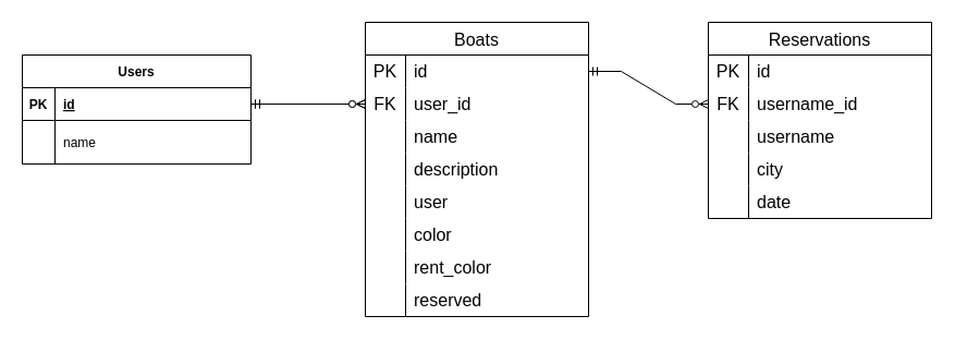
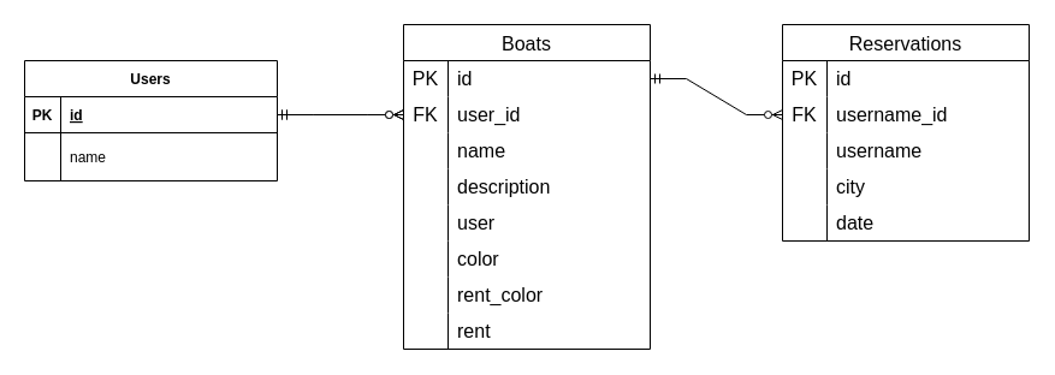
  <mxCell id="0" />
  <mxCell id="1" parent="0" />
  <mxCell id="2" value="Users" style="shape=table;startSize=30;container=1;collapsible=1;childLayout=tableLayout;fixedRows=1;rowLines=0;fontStyle=1;align=center;resizeLast=1;" parent="1" vertex="1"><mxGeometry y="50" width="210" height="100" as="geometry" x="20" /></mxCell>
  <mxCell id="3" value="" style="shape=partialRectangle;collapsible=0;dropTarget=0;pointerEvents=0;fillColor=none;points=[[0,0.5],[1,0.5]];portConstraint=eastwest;top=0;left=0;right=0;bottom=1;" parent="2" vertex="1"><mxGeometry y="30" width="210" height="30" as="geometry" /></mxCell>
  <mxCell id="4" value="PK" style="shape=partialRectangle;overflow=hidden;connectable=0;fillColor=none;top=0;left=0;bottom=0;right=0;fontStyle=1;" parent="3" vertex="1"><mxGeometry width="30" height="30" as="geometry"><mxRectangle width="30" height="30" as="alternateBounds" /></mxGeometry></mxCell>
  <mxCell id="5" value="id" style="shape=partialRectangle;overflow=hidden;connectable=0;fillColor=none;top=0;left=0;bottom=0;right=0;align=left;spacingLeft=6;fontStyle=5;" parent="3" vertex="1"><mxGeometry x="30" width="180" height="30" as="geometry"><mxRectangle width="180" height="30" as="alternateBounds" /></mxGeometry></mxCell>
  <mxCell id="6" value="" style="shape=partialRectangle;collapsible=0;dropTarget=0;pointerEvents=0;fillColor=none;points=[[0,0.5],[1,0.5]];portConstraint=eastwest;top=0;left=0;right=0;bottom=0;" parent="2" vertex="1"><mxGeometry y="60" width="210" height="40" as="geometry" /></mxCell>
  <mxCell id="7" value="" style="shape=partialRectangle;overflow=hidden;connectable=0;fillColor=none;top=0;left=0;bottom=0;right=0;" parent="6" vertex="1"><mxGeometry width="30" height="40" as="geometry"><mxRectangle width="30" height="40" as="alternateBounds" /></mxGeometry></mxCell>
  <mxCell id="8" value="name" style="shape=partialRectangle;overflow=hidden;connectable=0;fillColor=none;top=0;left=0;bottom=0;right=0;align=left;spacingLeft=6;" parent="6" vertex="1"><mxGeometry x="30" width="180" height="40" as="geometry"><mxRectangle width="180" height="40" as="alternateBounds" /></mxGeometry></mxCell>
  <mxCell id="9" value="Boats" style="shape=table;startSize=30;container=1;collapsible=0;childLayout=tableLayout;fixedRows=1;rowLines=0;fontStyle=0;strokeColor=default;fontSize=16;" vertex="1" parent="1"><mxGeometry x="335" y="20" width="205" height="270" as="geometry" /></mxCell>
  <mxCell id="10" value="" style="shape=tableRow;horizontal=0;startSize=0;swimlaneHead=0;swimlaneBody=0;top=0;left=0;bottom=0;right=0;collapsible=0;dropTarget=0;fillColor=none;points=[[0,0.5],[1,0.5]];portConstraint=eastwest;strokeColor=inherit;fontSize=16;" vertex="1" parent="9"><mxGeometry y="30" width="205" height="30" as="geometry" /></mxCell>
  <mxCell id="11" value="PK" style="shape=partialRectangle;html=1;whiteSpace=wrap;connectable=0;fillColor=none;top=0;left=0;bottom=0;right=0;overflow=hidden;pointerEvents=1;strokeColor=inherit;fontSize=16;" vertex="1" parent="10"><mxGeometry width="37" height="30" as="geometry"><mxRectangle width="37" height="30" as="alternateBounds" /></mxGeometry></mxCell>
  <mxCell id="12" value="id" style="shape=partialRectangle;html=1;whiteSpace=wrap;connectable=0;fillColor=none;top=0;left=0;bottom=0;right=0;align=left;spacingLeft=6;overflow=hidden;strokeColor=inherit;fontSize=16;" vertex="1" parent="10"><mxGeometry x="37" width="168" height="30" as="geometry"><mxRectangle width="168" height="30" as="alternateBounds" /></mxGeometry></mxCell>
  <mxCell id="13" value="" style="shape=tableRow;horizontal=0;startSize=0;swimlaneHead=0;swimlaneBody=0;top=0;left=0;bottom=0;right=0;collapsible=0;dropTarget=0;fillColor=none;points=[[0,0.5],[1,0.5]];portConstraint=eastwest;strokeColor=inherit;fontSize=16;" vertex="1" parent="9"><mxGeometry y="60" width="205" height="30" as="geometry" /></mxCell>
  <mxCell id="14" value="FK" style="shape=partialRectangle;html=1;whiteSpace=wrap;connectable=0;fillColor=none;top=0;left=0;bottom=0;right=0;overflow=hidden;strokeColor=inherit;fontSize=16;" vertex="1" parent="13"><mxGeometry width="37" height="30" as="geometry"><mxRectangle width="37" height="30" as="alternateBounds" /></mxGeometry></mxCell>
  <mxCell id="15" value="user_id" style="shape=partialRectangle;html=1;whiteSpace=wrap;connectable=0;fillColor=none;top=0;left=0;bottom=0;right=0;align=left;spacingLeft=6;overflow=hidden;strokeColor=inherit;fontSize=16;" vertex="1" parent="13"><mxGeometry x="37" width="168" height="30" as="geometry"><mxRectangle width="168" height="30" as="alternateBounds" /></mxGeometry></mxCell>
  <mxCell id="16" value="" style="shape=tableRow;horizontal=0;startSize=0;swimlaneHead=0;swimlaneBody=0;top=0;left=0;bottom=0;right=0;collapsible=0;dropTarget=0;fillColor=none;points=[[0,0.5],[1,0.5]];portConstraint=eastwest;strokeColor=inherit;fontSize=16;" vertex="1" parent="9"><mxGeometry y="90" width="205" height="30" as="geometry" /></mxCell>
  <mxCell id="17" value="" style="shape=partialRectangle;html=1;whiteSpace=wrap;connectable=0;fillColor=none;top=0;left=0;bottom=0;right=0;overflow=hidden;strokeColor=inherit;fontSize=16;" vertex="1" parent="16"><mxGeometry width="37" height="30" as="geometry"><mxRectangle width="37" height="30" as="alternateBounds" /></mxGeometry></mxCell>
  <mxCell id="18" value="name" style="shape=partialRectangle;html=1;whiteSpace=wrap;connectable=0;fillColor=none;top=0;left=0;bottom=0;right=0;align=left;spacingLeft=6;overflow=hidden;strokeColor=inherit;fontSize=16;" vertex="1" parent="16"><mxGeometry x="37" width="168" height="30" as="geometry"><mxRectangle width="168" height="30" as="alternateBounds" /></mxGeometry></mxCell>
  <mxCell id="19" value="" style="shape=tableRow;horizontal=0;startSize=0;swimlaneHead=0;swimlaneBody=0;top=0;left=0;bottom=0;right=0;collapsible=0;dropTarget=0;fillColor=none;points=[[0,0.5],[1,0.5]];portConstraint=eastwest;strokeColor=inherit;fontSize=16;" vertex="1" parent="9"><mxGeometry y="120" width="205" height="30" as="geometry" /></mxCell>
  <mxCell id="20" value="" style="shape=partialRectangle;html=1;whiteSpace=wrap;connectable=0;fillColor=none;top=0;left=0;bottom=0;right=0;overflow=hidden;strokeColor=inherit;fontSize=16;" vertex="1" parent="19"><mxGeometry width="37" height="30" as="geometry"><mxRectangle width="37" height="30" as="alternateBounds" /></mxGeometry></mxCell>
  <mxCell id="21" value="description" style="shape=partialRectangle;html=1;whiteSpace=wrap;connectable=0;fillColor=none;top=0;left=0;bottom=0;right=0;align=left;spacingLeft=6;overflow=hidden;strokeColor=inherit;fontSize=16;" vertex="1" parent="19"><mxGeometry x="37" width="168" height="30" as="geometry"><mxRectangle width="168" height="30" as="alternateBounds" /></mxGeometry></mxCell>
  <mxCell id="22" value="" style="shape=tableRow;horizontal=0;startSize=0;swimlaneHead=0;swimlaneBody=0;top=0;left=0;bottom=0;right=0;collapsible=0;dropTarget=0;fillColor=none;points=[[0,0.5],[1,0.5]];portConstraint=eastwest;strokeColor=inherit;fontSize=16;" vertex="1" parent="9"><mxGeometry y="150" width="205" height="30" as="geometry" /></mxCell>
  <mxCell id="23" value="" style="shape=partialRectangle;html=1;whiteSpace=wrap;connectable=0;fillColor=none;top=0;left=0;bottom=0;right=0;overflow=hidden;strokeColor=inherit;fontSize=16;" vertex="1" parent="22"><mxGeometry width="37" height="30" as="geometry"><mxRectangle width="37" height="30" as="alternateBounds" /></mxGeometry></mxCell>
  <mxCell id="24" value="user" style="shape=partialRectangle;html=1;whiteSpace=wrap;connectable=0;fillColor=none;top=0;left=0;bottom=0;right=0;align=left;spacingLeft=6;overflow=hidden;strokeColor=inherit;fontSize=16;" vertex="1" parent="22"><mxGeometry x="37" width="168" height="30" as="geometry"><mxRectangle width="168" height="30" as="alternateBounds" /></mxGeometry></mxCell>
  <mxCell id="25" value="" style="shape=tableRow;horizontal=0;startSize=0;swimlaneHead=0;swimlaneBody=0;top=0;left=0;bottom=0;right=0;collapsible=0;dropTarget=0;fillColor=none;points=[[0,0.5],[1,0.5]];portConstraint=eastwest;strokeColor=inherit;fontSize=16;" vertex="1" parent="9"><mxGeometry y="180" width="205" height="30" as="geometry" /></mxCell>
  <mxCell id="26" value="" style="shape=partialRectangle;html=1;whiteSpace=wrap;connectable=0;fillColor=none;top=0;left=0;bottom=0;right=0;overflow=hidden;strokeColor=inherit;fontSize=16;" vertex="1" parent="25"><mxGeometry width="37" height="30" as="geometry"><mxRectangle width="37" height="30" as="alternateBounds" /></mxGeometry></mxCell>
  <mxCell id="27" value="color" style="shape=partialRectangle;html=1;whiteSpace=wrap;connectable=0;fillColor=none;top=0;left=0;bottom=0;right=0;align=left;spacingLeft=6;overflow=hidden;strokeColor=inherit;fontSize=16;" vertex="1" parent="25"><mxGeometry x="37" width="168" height="30" as="geometry"><mxRectangle width="168" height="30" as="alternateBounds" /></mxGeometry></mxCell>
  <mxCell id="28" value="" style="shape=tableRow;horizontal=0;startSize=0;swimlaneHead=0;swimlaneBody=0;top=0;left=0;bottom=0;right=0;collapsible=0;dropTarget=0;fillColor=none;points=[[0,0.5],[1,0.5]];portConstraint=eastwest;strokeColor=inherit;fontSize=16;" vertex="1" parent="9"><mxGeometry y="210" width="205" height="30" as="geometry" /></mxCell>
  <mxCell id="29" value="" style="shape=partialRectangle;html=1;whiteSpace=wrap;connectable=0;fillColor=none;top=0;left=0;bottom=0;right=0;overflow=hidden;strokeColor=inherit;fontSize=16;" vertex="1" parent="28"><mxGeometry width="37" height="30" as="geometry"><mxRectangle width="37" height="30" as="alternateBounds" /></mxGeometry></mxCell>
  <mxCell id="30" value="rent_color" style="shape=partialRectangle;html=1;whiteSpace=wrap;connectable=0;fillColor=none;top=0;left=0;bottom=0;right=0;align=left;spacingLeft=6;overflow=hidden;strokeColor=inherit;fontSize=16;" vertex="1" parent="28"><mxGeometry x="37" width="168" height="30" as="geometry"><mxRectangle width="168" height="30" as="alternateBounds" /></mxGeometry></mxCell>
  <mxCell id="31" value="" style="shape=tableRow;horizontal=0;startSize=0;swimlaneHead=0;swimlaneBody=0;top=0;left=0;bottom=0;right=0;collapsible=0;dropTarget=0;fillColor=none;points=[[0,0.5],[1,0.5]];portConstraint=eastwest;strokeColor=inherit;fontSize=16;" vertex="1" parent="9"><mxGeometry y="240" width="205" height="30" as="geometry" /></mxCell>
  <mxCell id="32" value="" style="shape=partialRectangle;html=1;whiteSpace=wrap;connectable=0;fillColor=none;top=0;left=0;bottom=0;right=0;overflow=hidden;strokeColor=inherit;fontSize=16;" vertex="1" parent="31"><mxGeometry width="37" height="30" as="geometry"><mxRectangle width="37" height="30" as="alternateBounds" /></mxGeometry></mxCell>
- <mxCell id="33" value="reserved" style="shape=partialRectangle;html=1;whiteSpace=wrap;connectable=0;fillColor=none;top=0;left=0;bottom=0;right=0;align=left;spacingLeft=6;overflow=hidden;strokeColor=inherit;fontSize=16;" vertex="1" parent="31"><mxGeometry x="37" width="168" height="30" as="geometry"><mxRectangle width="168" height="30" as="alternateBounds" /></mxGeometry></mxCell>
+ <mxCell id="33" value="rent" style="shape=partialRectangle;html=1;whiteSpace=wrap;connectable=0;fillColor=none;top=0;left=0;bottom=0;right=0;align=left;spacingLeft=6;overflow=hidden;strokeColor=inherit;fontSize=16;" vertex="1" parent="31"><mxGeometry x="37" width="168" height="30" as="geometry"><mxRectangle width="168" height="30" as="alternateBounds" /></mxGeometry></mxCell>
  <mxCell id="34" value="" style="edgeStyle=entityRelationEdgeStyle;fontSize=12;html=1;endArrow=ERzeroToMany;startArrow=ERmandOne;rounded=0;exitX=1;exitY=0.5;exitDx=0;exitDy=0;entryX=0;entryY=0.5;entryDx=0;entryDy=0;" edge="1" parent="1" source="3" target="13"><mxGeometry width="100" height="100" relative="1" as="geometry"><mxPoint x="310" y="45" as="sourcePoint" /><mxPoint x="440" y="75" as="targetPoint" /><Array as="points"><mxPoint x="450" y="70" /></Array></mxGeometry></mxCell>
  <mxCell id="35" value="Reservations" style="shape=table;startSize=30;container=1;collapsible=0;childLayout=tableLayout;fixedRows=1;rowLines=0;fontStyle=0;strokeColor=default;fontSize=16;" vertex="1" parent="1"><mxGeometry x="650" y="20" width="205" height="180" as="geometry" /></mxCell>
  <mxCell id="36" value="" style="shape=tableRow;horizontal=0;startSize=0;swimlaneHead=0;swimlaneBody=0;top=0;left=0;bottom=0;right=0;collapsible=0;dropTarget=0;fillColor=none;points=[[0,0.5],[1,0.5]];portConstraint=eastwest;strokeColor=inherit;fontSize=16;" vertex="1" parent="35"><mxGeometry y="30" width="205" height="30" as="geometry" /></mxCell>
  <mxCell id="37" value="PK" style="shape=partialRectangle;html=1;whiteSpace=wrap;connectable=0;fillColor=none;top=0;left=0;bottom=0;right=0;overflow=hidden;pointerEvents=1;strokeColor=inherit;fontSize=16;" vertex="1" parent="36"><mxGeometry width="37" height="30" as="geometry"><mxRectangle width="37" height="30" as="alternateBounds" /></mxGeometry></mxCell>
  <mxCell id="38" value="id" style="shape=partialRectangle;html=1;whiteSpace=wrap;connectable=0;fillColor=none;top=0;left=0;bottom=0;right=0;align=left;spacingLeft=6;overflow=hidden;strokeColor=inherit;fontSize=16;" vertex="1" parent="36"><mxGeometry x="37" width="168" height="30" as="geometry"><mxRectangle width="168" height="30" as="alternateBounds" /></mxGeometry></mxCell>
  <mxCell id="39" value="" style="shape=tableRow;horizontal=0;startSize=0;swimlaneHead=0;swimlaneBody=0;top=0;left=0;bottom=0;right=0;collapsible=0;dropTarget=0;fillColor=none;points=[[0,0.5],[1,0.5]];portConstraint=eastwest;strokeColor=inherit;fontSize=16;" vertex="1" parent="35"><mxGeometry y="60" width="205" height="30" as="geometry" /></mxCell>
  <mxCell id="40" value="FK" style="shape=partialRectangle;html=1;whiteSpace=wrap;connectable=0;fillColor=none;top=0;left=0;bottom=0;right=0;overflow=hidden;strokeColor=inherit;fontSize=16;" vertex="1" parent="39"><mxGeometry width="37" height="30" as="geometry"><mxRectangle width="37" height="30" as="alternateBounds" /></mxGeometry></mxCell>
  <mxCell id="41" value="username_id" style="shape=partialRectangle;html=1;whiteSpace=wrap;connectable=0;fillColor=none;top=0;left=0;bottom=0;right=0;align=left;spacingLeft=6;overflow=hidden;strokeColor=inherit;fontSize=16;" vertex="1" parent="39"><mxGeometry x="37" width="168" height="30" as="geometry"><mxRectangle width="168" height="30" as="alternateBounds" /></mxGeometry></mxCell>
  <mxCell id="42" value="" style="shape=tableRow;horizontal=0;startSize=0;swimlaneHead=0;swimlaneBody=0;top=0;left=0;bottom=0;right=0;collapsible=0;dropTarget=0;fillColor=none;points=[[0,0.5],[1,0.5]];portConstraint=eastwest;strokeColor=inherit;fontSize=16;" vertex="1" parent="35"><mxGeometry y="90" width="205" height="30" as="geometry" /></mxCell>
  <mxCell id="43" value="" style="shape=partialRectangle;html=1;whiteSpace=wrap;connectable=0;fillColor=none;top=0;left=0;bottom=0;right=0;overflow=hidden;strokeColor=inherit;fontSize=16;" vertex="1" parent="42"><mxGeometry width="37" height="30" as="geometry"><mxRectangle width="37" height="30" as="alternateBounds" /></mxGeometry></mxCell>
  <mxCell id="44" value="username" style="shape=partialRectangle;html=1;whiteSpace=wrap;connectable=0;fillColor=none;top=0;left=0;bottom=0;right=0;align=left;spacingLeft=6;overflow=hidden;strokeColor=inherit;fontSize=16;" vertex="1" parent="42"><mxGeometry x="37" width="168" height="30" as="geometry"><mxRectangle width="168" height="30" as="alternateBounds" /></mxGeometry></mxCell>
  <mxCell id="45" value="" style="shape=tableRow;horizontal=0;startSize=0;swimlaneHead=0;swimlaneBody=0;top=0;left=0;bottom=0;right=0;collapsible=0;dropTarget=0;fillColor=none;points=[[0,0.5],[1,0.5]];portConstraint=eastwest;strokeColor=inherit;fontSize=16;" vertex="1" parent="35"><mxGeometry y="120" width="205" height="30" as="geometry" /></mxCell>
  <mxCell id="46" value="" style="shape=partialRectangle;html=1;whiteSpace=wrap;connectable=0;fillColor=none;top=0;left=0;bottom=0;right=0;overflow=hidden;strokeColor=inherit;fontSize=16;" vertex="1" parent="45"><mxGeometry width="37" height="30" as="geometry"><mxRectangle width="37" height="30" as="alternateBounds" /></mxGeometry></mxCell>
  <mxCell id="47" value="city" style="shape=partialRectangle;html=1;whiteSpace=wrap;connectable=0;fillColor=none;top=0;left=0;bottom=0;right=0;align=left;spacingLeft=6;overflow=hidden;strokeColor=inherit;fontSize=16;" vertex="1" parent="45"><mxGeometry x="37" width="168" height="30" as="geometry"><mxRectangle width="168" height="30" as="alternateBounds" /></mxGeometry></mxCell>
  <mxCell id="48" value="" style="shape=tableRow;horizontal=0;startSize=0;swimlaneHead=0;swimlaneBody=0;top=0;left=0;bottom=0;right=0;collapsible=0;dropTarget=0;fillColor=none;points=[[0,0.5],[1,0.5]];portConstraint=eastwest;strokeColor=inherit;fontSize=16;" vertex="1" parent="35"><mxGeometry y="150" width="205" height="30" as="geometry" /></mxCell>
  <mxCell id="49" value="" style="shape=partialRectangle;html=1;whiteSpace=wrap;connectable=0;fillColor=none;top=0;left=0;bottom=0;right=0;overflow=hidden;strokeColor=inherit;fontSize=16;" vertex="1" parent="48"><mxGeometry width="37" height="30" as="geometry"><mxRectangle width="37" height="30" as="alternateBounds" /></mxGeometry></mxCell>
  <mxCell id="50" value="date" style="shape=partialRectangle;html=1;whiteSpace=wrap;connectable=0;fillColor=none;top=0;left=0;bottom=0;right=0;align=left;spacingLeft=6;overflow=hidden;strokeColor=inherit;fontSize=16;" vertex="1" parent="48"><mxGeometry x="37" width="168" height="30" as="geometry"><mxRectangle width="168" height="30" as="alternateBounds" /></mxGeometry></mxCell>
  <mxCell id="51" value="" style="edgeStyle=entityRelationEdgeStyle;fontSize=12;html=1;endArrow=ERzeroToMany;startArrow=ERmandOne;rounded=0;exitX=1;exitY=0.5;exitDx=0;exitDy=0;entryX=0;entryY=0.5;entryDx=0;entryDy=0;" edge="1" parent="1"><mxGeometry width="100" height="100" relative="1" as="geometry"><mxPoint x="230" y="95" as="sourcePoint" /><mxPoint x="335" y="95" as="targetPoint" /><Array as="points"><mxPoint x="450" y="70" /></Array></mxGeometry></mxCell>
  <mxCell id="52" value="" style="edgeStyle=entityRelationEdgeStyle;fontSize=12;html=1;endArrow=ERzeroToMany;startArrow=ERmandOne;rounded=0;exitX=1;exitY=0.5;exitDx=0;exitDy=0;entryX=0;entryY=0.5;entryDx=0;entryDy=0;" edge="1" parent="1" source="10" target="39"><mxGeometry width="100" height="100" relative="1" as="geometry"><mxPoint x="545" y="99.5" as="sourcePoint" /><mxPoint x="650" y="99.5" as="targetPoint" /><Array as="points"><mxPoint x="765" y="74.5" /></Array></mxGeometry></mxCell>
